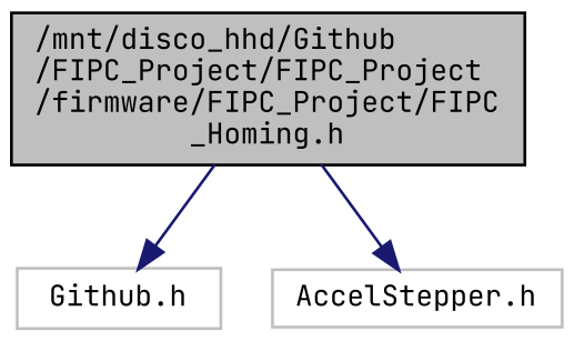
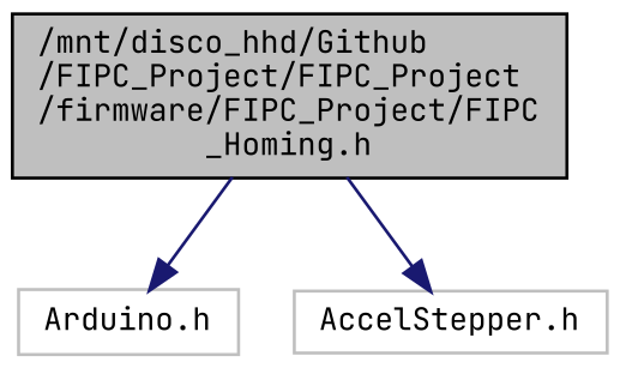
  digraph {
    fontname="JetBrains Mono"
    node [color=grey75 fillcolor=white fontname="JetBrains Mono" fontsize=10 shape=record style=filled]
    edge [color=midnightblue fontname="JetBrains Mono" fontsize=10 labelfontname=Helvetica labelfontsize=10 style=solid]
    n1 [color=black fillcolor=grey75 fontcolor=black height=0.2 label="/mnt/disco_hhd/Github\l/FIPC_Project/FIPC_Project\l/firmware/FIPC_Project/FIPC\l_Homing.h" width=0.4]
-   n2 [height=0.2 label="Github.h" width=0.4]
+   n2 [height=0.2 label="Arduino.h" width=0.4]
    n3 [height=0.2 label="AccelStepper.h" width=0.4]
    n1 -> n2
    n1 -> n3
  }
